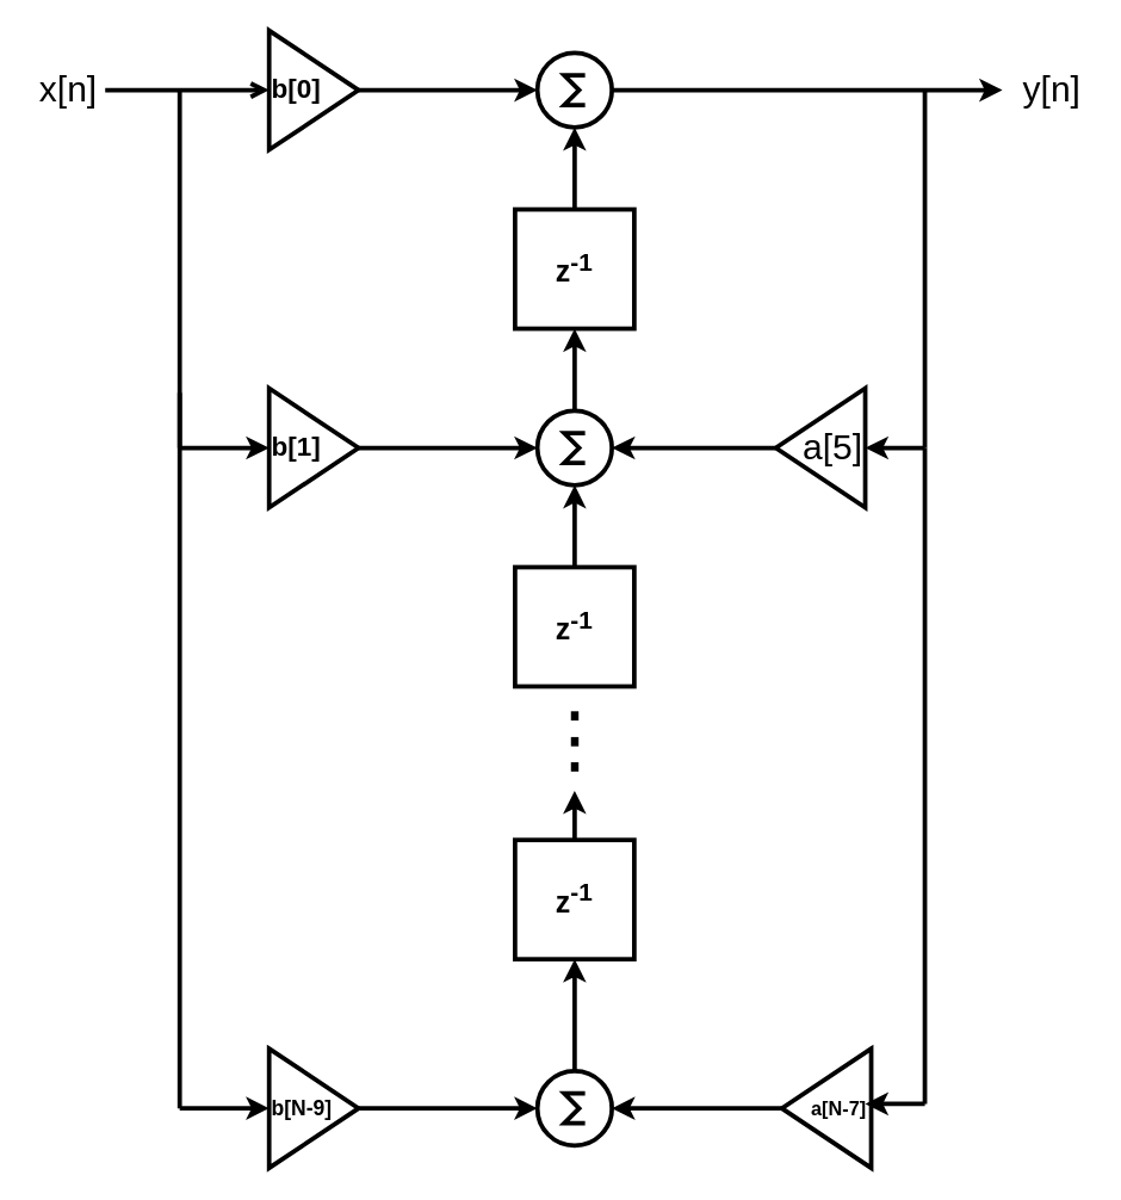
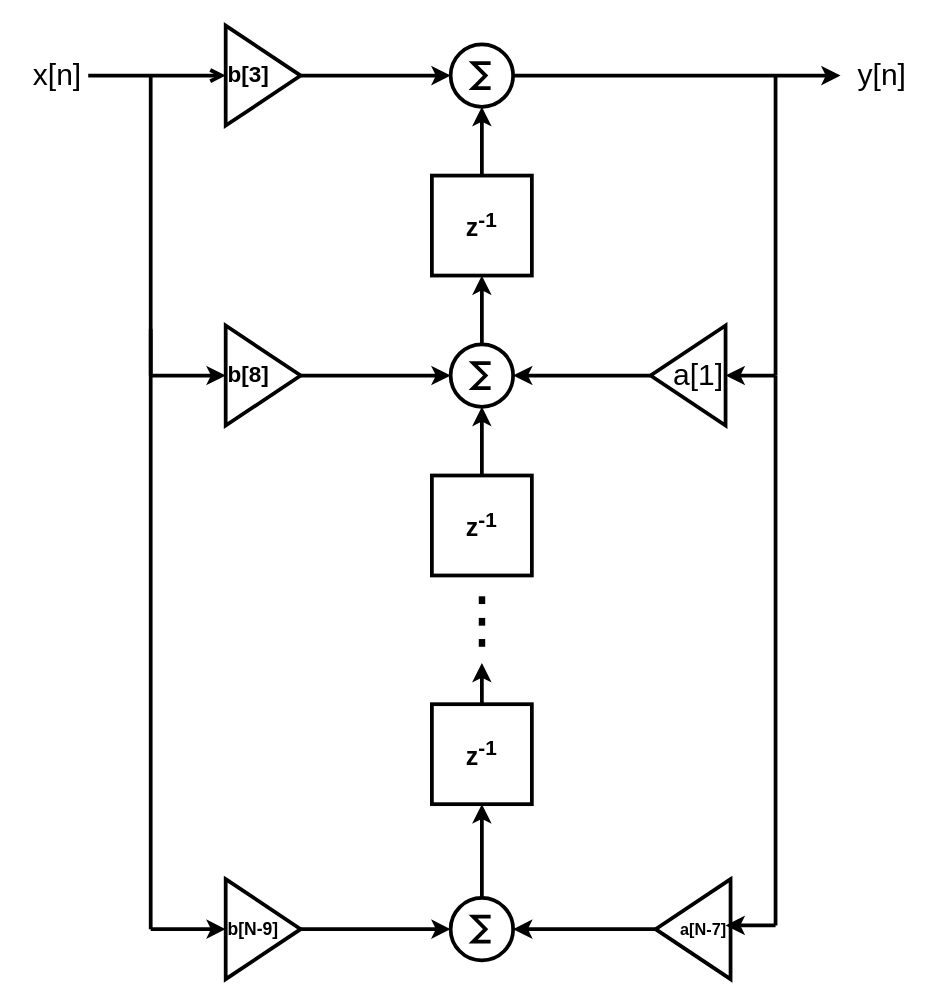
  <mxCell id="0" />
  <mxCell id="1" parent="0" />
- <mxCell id="2" value="&lt;b&gt;&lt;font style=&quot;font-size: 18px&quot;&gt;b[0]&lt;/font&gt;&lt;/b&gt;" style="triangle;whiteSpace=wrap;html=1;align=left;strokeWidth=3;shadow=0;" vertex="1" parent="1"><mxGeometry x="180" y="20" width="60" height="80" as="geometry" /></mxCell>
+ <mxCell id="2" value="&lt;b&gt;&lt;font style=&quot;font-size: 18px&quot;&gt;b[3]&lt;/font&gt;&lt;/b&gt;" style="triangle;whiteSpace=wrap;html=1;align=left;strokeWidth=3;shadow=0;" vertex="1" parent="1"><mxGeometry x="180" y="20" width="60" height="80" as="geometry" /></mxCell>
  <mxCell id="3" value="" style="edgeStyle=orthogonalEdgeStyle;rounded=0;orthogonalLoop=1;jettySize=auto;html=1;strokeWidth=3;shadow=0;" edge="1" parent="1" source="4" target="6"><mxGeometry relative="1" as="geometry" /></mxCell>
  <mxCell id="4" value="&lt;b style=&quot;font-size: 20px&quot;&gt;z&lt;sup&gt;-1&lt;/sup&gt;&lt;/b&gt;" style="whiteSpace=wrap;html=1;aspect=fixed;strokeWidth=3;shadow=0;" vertex="1" parent="1"><mxGeometry x="345" y="140" width="80" height="80" as="geometry" /></mxCell>
  <mxCell id="5" value="" style="edgeStyle=orthogonalEdgeStyle;rounded=0;orthogonalLoop=1;jettySize=auto;html=1;strokeWidth=3;shadow=0;" edge="1" parent="1" source="6"><mxGeometry relative="1" as="geometry"><mxPoint x="672" y="60" as="targetPoint" /></mxGeometry></mxCell>
  <mxCell id="6" value="" style="verticalLabelPosition=bottom;shadow=0;dashed=0;align=center;html=1;verticalAlign=top;shape=mxgraph.electrical.abstract.sum;strokeWidth=3;" vertex="1" parent="1"><mxGeometry x="360" y="35" width="50" height="50" as="geometry" /></mxCell>
  <mxCell id="7" value="" style="edgeStyle=orthogonalEdgeStyle;rounded=0;orthogonalLoop=1;jettySize=auto;html=1;strokeWidth=3;shadow=0;" edge="1" parent="1" source="2" target="6"><mxGeometry relative="1" as="geometry"><mxPoint x="230" y="60" as="sourcePoint" /><mxPoint x="370" y="60" as="targetPoint" /></mxGeometry></mxCell>
  <mxCell id="8" value="y&lt;font style=&quot;font-size: 24px;&quot;&gt;[n]&lt;/font&gt;" style="text;html=1;align=center;verticalAlign=middle;resizable=0;points=[];;autosize=1;fontSize=24;strokeWidth=3;shadow=0;" vertex="1" parent="1"><mxGeometry x="680" y="45" width="50" height="30" as="geometry" /></mxCell>
  <mxCell id="9" value="" style="edgeStyle=orthogonalEdgeStyle;rounded=0;orthogonalLoop=1;jettySize=auto;html=1;fontSize=24;strokeWidth=3;shadow=0;endArrow=open;" edge="1" parent="1" source="10" target="2"><mxGeometry relative="1" as="geometry"><mxPoint x="150" y="60" as="targetPoint" /></mxGeometry></mxCell>
  <mxCell id="10" value="&lt;font style=&quot;font-size: 24px&quot;&gt;x[n]&lt;/font&gt;" style="text;html=1;align=center;verticalAlign=middle;resizable=0;points=[];;autosize=1;fontSize=24;strokeWidth=3;shadow=0;" vertex="1" parent="1"><mxGeometry x="20" y="45" width="50" height="30" as="geometry" /></mxCell>
  <mxCell id="11" value="" style="edgeStyle=orthogonalEdgeStyle;rounded=0;orthogonalLoop=1;jettySize=auto;html=1;fontSize=24;entryX=0;entryY=0.5;entryDx=0;entryDy=0;entryPerimeter=0;strokeWidth=3;shadow=0;" edge="1" parent="1" source="12" target="14"><mxGeometry relative="1" as="geometry"><mxPoint x="340" y="300" as="targetPoint" /></mxGeometry></mxCell>
- <mxCell id="12" value="&lt;b&gt;&lt;font style=&quot;font-size: 18px&quot;&gt;b[1]&lt;/font&gt;&lt;/b&gt;" style="triangle;whiteSpace=wrap;html=1;align=left;strokeWidth=3;shadow=0;" vertex="1" parent="1"><mxGeometry x="180" y="260" width="60" height="80" as="geometry" /></mxCell>
+ <mxCell id="12" value="&lt;b&gt;&lt;font style=&quot;font-size: 18px&quot;&gt;b[8]&lt;/font&gt;&lt;/b&gt;" style="triangle;whiteSpace=wrap;html=1;align=left;strokeWidth=3;shadow=0;" vertex="1" parent="1"><mxGeometry x="180" y="260" width="60" height="80" as="geometry" /></mxCell>
  <mxCell id="13" value="" style="edgeStyle=orthogonalEdgeStyle;rounded=0;orthogonalLoop=1;jettySize=auto;html=1;fontSize=24;strokeWidth=3;shadow=0;" edge="1" parent="1" source="14" target="4"><mxGeometry relative="1" as="geometry" /></mxCell>
  <mxCell id="14" value="" style="verticalLabelPosition=bottom;shadow=0;dashed=0;align=center;html=1;verticalAlign=top;shape=mxgraph.electrical.abstract.sum;strokeWidth=3;" vertex="1" parent="1"><mxGeometry x="360" y="275" width="50" height="50" as="geometry" /></mxCell>
  <mxCell id="15" value="" style="endArrow=none;html=1;fontSize=24;strokeWidth=3;shadow=0;" edge="1" parent="1"><mxGeometry width="50" height="50" relative="1" as="geometry"><mxPoint x="120" y="300" as="sourcePoint" /><mxPoint x="120" y="60" as="targetPoint" /></mxGeometry></mxCell>
  <mxCell id="16" value="" style="endArrow=classic;html=1;fontSize=24;entryX=0;entryY=0.5;entryDx=0;entryDy=0;strokeWidth=3;shadow=0;" edge="1" parent="1" target="12"><mxGeometry width="50" height="50" relative="1" as="geometry"><mxPoint x="120" y="300" as="sourcePoint" /><mxPoint x="70" y="360" as="targetPoint" /></mxGeometry></mxCell>
  <mxCell id="17" value="" style="edgeStyle=orthogonalEdgeStyle;rounded=0;orthogonalLoop=1;jettySize=auto;html=1;fontSize=24;strokeWidth=3;shadow=0;" edge="1" parent="1" source="18" target="14"><mxGeometry relative="1" as="geometry" /></mxCell>
  <mxCell id="18" value="&lt;b style=&quot;font-size: 20px&quot;&gt;z&lt;sup&gt;-1&lt;/sup&gt;&lt;/b&gt;" style="whiteSpace=wrap;html=1;aspect=fixed;strokeWidth=3;shadow=0;" vertex="1" parent="1"><mxGeometry x="345" y="380" width="80" height="80" as="geometry" /></mxCell>
  <mxCell id="19" value="&lt;span style=&quot;font-family: &amp;#34;source sans pro&amp;#34; , &amp;#34;roboto&amp;#34; , &amp;#34;san francisco&amp;#34; , &amp;#34;segoe ui&amp;#34; , sans-serif ; font-size: 50px ; white-space: normal ; background-color: rgb(255 , 255 , 255)&quot;&gt;⋮&lt;/span&gt;" style="text;html=1;align=center;verticalAlign=middle;resizable=0;points=[];;autosize=1;fontSize=24;strokeWidth=3;shadow=0;" vertex="1" parent="1"><mxGeometry x="370" y="470" width="30" height="50" as="geometry" /></mxCell>
  <mxCell id="20" value="" style="edgeStyle=orthogonalEdgeStyle;rounded=0;orthogonalLoop=1;jettySize=auto;html=1;fontSize=24;strokeWidth=3;shadow=0;" edge="1" parent="1" source="21"><mxGeometry relative="1" as="geometry"><mxPoint x="385" y="530" as="targetPoint" /></mxGeometry></mxCell>
  <mxCell id="21" value="&lt;b style=&quot;font-size: 20px&quot;&gt;z&lt;sup&gt;-1&lt;/sup&gt;&lt;/b&gt;" style="whiteSpace=wrap;html=1;aspect=fixed;strokeWidth=3;shadow=0;" vertex="1" parent="1"><mxGeometry x="345" y="563" width="80" height="80" as="geometry" /></mxCell>
  <mxCell id="22" value="" style="edgeStyle=orthogonalEdgeStyle;rounded=0;orthogonalLoop=1;jettySize=auto;html=1;fontSize=24;strokeWidth=3;shadow=0;" edge="1" parent="1" source="23" target="21"><mxGeometry relative="1" as="geometry" /></mxCell>
  <mxCell id="23" value="" style="verticalLabelPosition=bottom;shadow=0;dashed=0;align=center;html=1;verticalAlign=top;shape=mxgraph.electrical.abstract.sum;strokeWidth=3;" vertex="1" parent="1"><mxGeometry x="360" y="718" width="50" height="50" as="geometry" /></mxCell>
  <mxCell id="24" value="" style="edgeStyle=orthogonalEdgeStyle;rounded=0;orthogonalLoop=1;jettySize=auto;html=1;fontSize=24;entryX=0;entryY=0.5;entryDx=0;entryDy=0;entryPerimeter=0;strokeWidth=3;shadow=0;" edge="1" parent="1" source="25" target="23"><mxGeometry relative="1" as="geometry"><mxPoint x="320" y="765" as="targetPoint" /></mxGeometry></mxCell>
  <mxCell id="25" value="&lt;b&gt;&lt;font style=&quot;font-size: 14px&quot;&gt;b[N-9]&lt;/font&gt;&lt;/b&gt;" style="triangle;whiteSpace=wrap;html=1;align=left;strokeWidth=3;shadow=0;" vertex="1" parent="1"><mxGeometry x="180" y="703" width="60" height="80" as="geometry" /></mxCell>
  <mxCell id="26" value="" style="endArrow=none;html=1;fontSize=24;strokeWidth=3;shadow=0;" edge="1" parent="1"><mxGeometry width="50" height="50" relative="1" as="geometry"><mxPoint x="120" y="743" as="sourcePoint" /><mxPoint x="120" y="263" as="targetPoint" /></mxGeometry></mxCell>
  <mxCell id="27" value="" style="endArrow=classic;html=1;fontSize=24;entryX=0;entryY=0.5;entryDx=0;entryDy=0;strokeWidth=3;shadow=0;" edge="1" parent="1" target="25"><mxGeometry width="50" height="50" relative="1" as="geometry"><mxPoint x="120" y="743" as="sourcePoint" /><mxPoint x="70" y="840" as="targetPoint" /></mxGeometry></mxCell>
  <mxCell id="28" value="" style="edgeStyle=orthogonalEdgeStyle;rounded=0;orthogonalLoop=1;jettySize=auto;html=1;shadow=0;strokeWidth=3;fontSize=24;entryX=1;entryY=0.5;entryDx=0;entryDy=0;entryPerimeter=0;" edge="1" parent="1" source="29" target="14"><mxGeometry relative="1" as="geometry"><mxPoint x="440" y="300" as="targetPoint" /></mxGeometry></mxCell>
  <mxCell id="29" value="" style="triangle;whiteSpace=wrap;html=1;shadow=0;strokeWidth=3;fontSize=24;align=right;rotation=-180;flipV=1;" vertex="1" parent="1"><mxGeometry x="520" y="260" width="60" height="80" as="geometry" /></mxCell>
- <mxCell id="30" value="a[5]" style="text;html=1;align=center;verticalAlign=middle;resizable=0;points=[];;autosize=1;fontSize=24;" vertex="1" parent="1"><mxGeometry x="528" y="285" width="60" height="30" as="geometry" /></mxCell>
+ <mxCell id="30" value="a[1]" style="text;html=1;align=center;verticalAlign=middle;resizable=0;points=[];;autosize=1;fontSize=24;" vertex="1" parent="1"><mxGeometry x="528" y="285" width="60" height="30" as="geometry" /></mxCell>
  <mxCell id="31" value="" style="endArrow=none;html=1;shadow=0;strokeWidth=3;fontSize=24;" edge="1" parent="1"><mxGeometry width="50" height="50" relative="1" as="geometry"><mxPoint x="620" y="300" as="sourcePoint" /><mxPoint x="620" y="60" as="targetPoint" /></mxGeometry></mxCell>
  <mxCell id="32" value="" style="endArrow=classic;html=1;shadow=0;strokeWidth=3;fontSize=24;entryX=0.867;entryY=0.5;entryDx=0;entryDy=0;entryPerimeter=0;" edge="1" parent="1" target="30"><mxGeometry width="50" height="50" relative="1" as="geometry"><mxPoint x="620" y="300" as="sourcePoint" /><mxPoint x="580" y="460" as="targetPoint" /></mxGeometry></mxCell>
  <mxCell id="33" value="" style="edgeStyle=orthogonalEdgeStyle;rounded=0;orthogonalLoop=1;jettySize=auto;html=1;shadow=0;strokeWidth=3;fontSize=24;entryX=1;entryY=0.5;entryDx=0;entryDy=0;entryPerimeter=0;" edge="1" parent="1" source="34" target="23"><mxGeometry relative="1" as="geometry"><mxPoint x="444" y="743" as="targetPoint" /></mxGeometry></mxCell>
  <mxCell id="34" value="" style="triangle;whiteSpace=wrap;html=1;shadow=0;strokeWidth=3;fontSize=24;align=right;rotation=-180;flipV=1;" vertex="1" parent="1"><mxGeometry x="524" y="703" width="60" height="80" as="geometry" /></mxCell>
  <mxCell id="35" value="a[&lt;font style=&quot;font-size: 13px&quot;&gt;N&lt;/font&gt;-7]" style="text;html=1;align=center;verticalAlign=middle;resizable=0;points=[];;autosize=1;fontSize=13;fontStyle=1" vertex="1" parent="1"><mxGeometry x="537" y="733" width="50" height="20" as="geometry" /></mxCell>
  <mxCell id="36" value="" style="endArrow=none;html=1;shadow=0;strokeWidth=3;fontSize=24;" edge="1" parent="1"><mxGeometry width="50" height="50" relative="1" as="geometry"><mxPoint x="620" y="740" as="sourcePoint" /><mxPoint x="620" y="300" as="targetPoint" /></mxGeometry></mxCell>
  <mxCell id="37" value="" style="endArrow=classic;html=1;shadow=0;strokeWidth=3;fontSize=24;" edge="1" parent="1"><mxGeometry width="50" height="50" relative="1" as="geometry"><mxPoint x="620" y="740" as="sourcePoint" /><mxPoint x="580" y="740" as="targetPoint" /></mxGeometry></mxCell>
